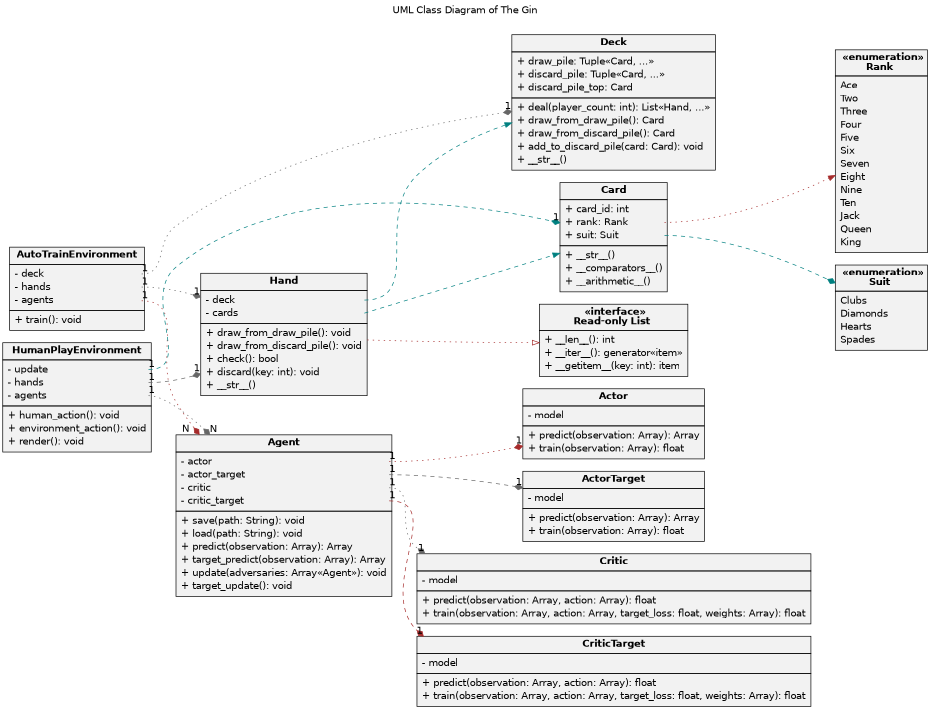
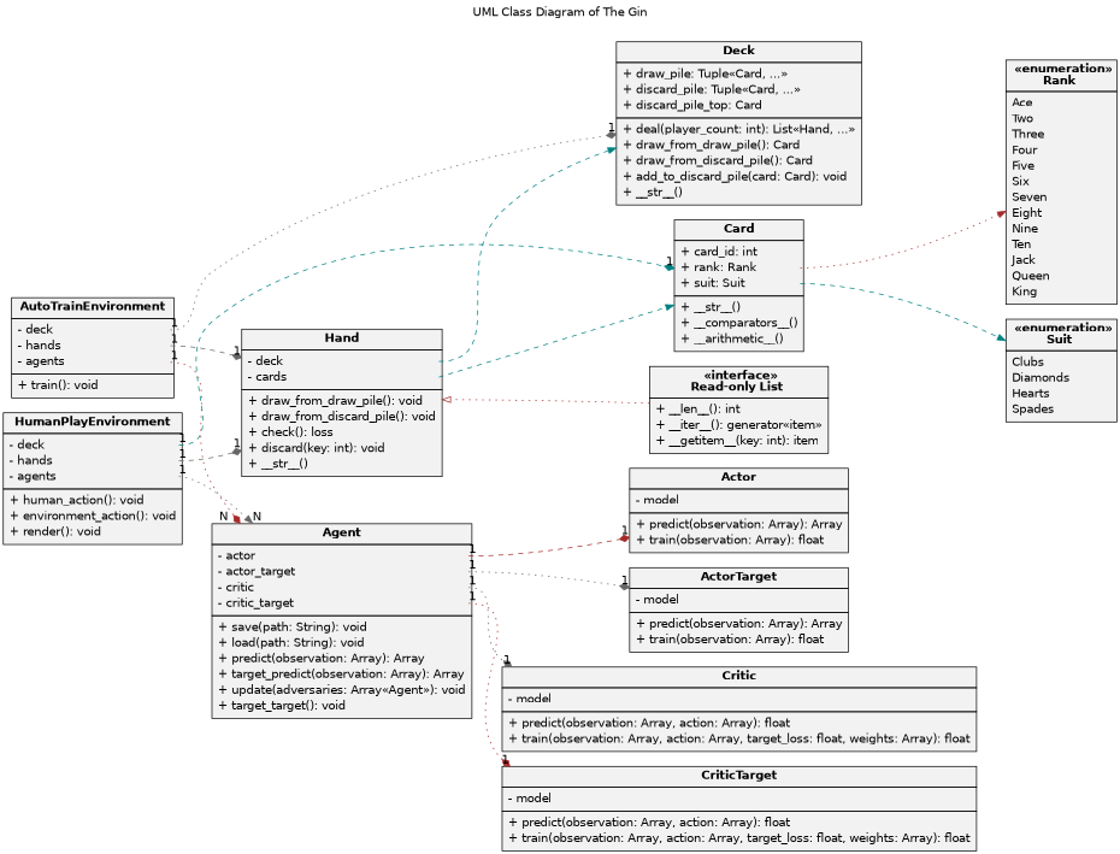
  digraph {
    fontname="DejaVu Sans"
    label="UML Class Diagram of The Gin"
    labelloc=t
    rankdir=LR
    node [fillcolor=gray95 fontname="DejaVu Sans" shape=plain style=filled]
    edge [color=gray40 fontname="DejaVu Sans" style=dotted arrowhead=diamond arrowtail=empty dir=forward headlabel=1 taillabel=1]
    n1 [label=<<table border="0" cellborder="1" cellspacing="0" cellpadding="4"> 			<tr> <td> <b>Deck</b> </td> </tr> 			<tr> <td> 				<table border="0" cellborder="0" cellspacing="0" > 					<tr> <td align="left">+ draw_pile: Tuple«Card, ...»</td> </tr> 					<tr> <td align="left">+ discard_pile: Tuple«Card, ...»</td> </tr> 					<tr> <td align="left">+ discard_pile_top: Card</td> </tr> 				</table> 			</td> </tr> 			<tr> <td> 				<table border="0" cellborder="0" cellspacing="0" > 					<tr> <td align="left" >+ deal(player_count: int): List«Hand, ...»</td> </tr> 					<tr> <td align="left" >+ draw_from_draw_pile(): Card</td> </tr> 					<tr> <td align="left" >+ draw_from_discard_pile(): Card</td> </tr> 					<tr> <td align="left" >+ add_to_discard_pile(card: Card): void</td> </tr> 					<tr> <td align="left" >+ __str__()</td> </tr> 				</table> 			</td> </tr> 		</table>>]
-   n2 [label=<<table border="0" cellborder="1" cellspacing="0" cellpadding="4"> 			<tr> <td> <b>Hand</b> </td> </tr> 			<tr> <td> 				<table border="0" cellborder="0" cellspacing="0" > 					<tr> <td align="left" port="chd">- deck</td> </tr> 					<tr> <td align="left" port="chc">- cards</td> </tr> 				</table> 			</td> </tr> 			<tr> <td> 				<table border="0" cellborder="0" cellspacing="0" > 					<tr> <td align="left" >+ draw_from_draw_pile(): void</td> </tr> 					<tr> <td align="left" >+ draw_from_discard_pile(): void</td> </tr> 					<tr> <td align="left" >+ check(): bool</td> </tr> 					<tr> <td align="left" >+ discard(key: int): void</td> </tr> 					<tr> <td align="left" >+ __str__()</td> </tr> 				</table> 			</td> </tr> 		</table>>]
+   n2 [label=<<table border="0" cellborder="1" cellspacing="0" cellpadding="4"> 			<tr> <td> <b>Hand</b> </td> </tr> 			<tr> <td> 				<table border="0" cellborder="0" cellspacing="0" > 					<tr> <td align="left" port="chd">- deck</td> </tr> 					<tr> <td align="left" port="chc">- cards</td> </tr> 				</table> 			</td> </tr> 			<tr> <td> 				<table border="0" cellborder="0" cellspacing="0" > 					<tr> <td align="left" >+ draw_from_draw_pile(): void</td> </tr> 					<tr> <td align="left" >+ draw_from_discard_pile(): void</td> </tr> 					<tr> <td align="left" >+ check(): loss</td> </tr> 					<tr> <td align="left" >+ discard(key: int): void</td> </tr> 					<tr> <td align="left" >+ __str__()</td> </tr> 				</table> 			</td> </tr> 		</table>>]
    n3 [label=<<table border="0" cellborder="1" cellspacing="0" cellpadding="4"> 			<tr> <td> <b>«interface»<br/>Read-only List</b> </td> </tr> 			<tr> <td> 				<table border="0" cellborder="0" cellspacing="0" > 				    <tr> <td align="left" >+ __len__(): int</td> </tr> 					<tr> <td align="left" >+ __iter__(): generator«item»</td> </tr> 					<tr> <td align="left" >+ __getitem__(key: int): item</td> </tr> 				</table> 			</td> </tr> 		</table>>]
    n4 [label=<<table border="0" cellborder="1" cellspacing="0" cellpadding="4"> 			<tr> <td> <b>Card</b> </td> </tr> 			<tr> <td> 				<table border="0" cellborder="0" cellspacing="0" > 					<tr> <td align="left" >+ card_id: int</td> </tr> 					<tr> <td align="left" port="ccer">+ rank: Rank</td> </tr> 					<tr> <td align="left" port="cces">+ suit: Suit</td> </tr> 				</table> 			</td> </tr> 			<tr> <td> 				<table border="0" cellborder="0" cellspacing="0" > 				    <tr> <td align="left" >+ __str__()</td> </tr> 					<tr> <td align="left" >+ __comparators__()</td> </tr> 					<tr> <td align="left" >+ __arithmetic__()</td> </tr> 				</table> 			</td> </tr> 		</table>>]
    n5 [label=<<table border="0" cellborder="1" cellspacing="0" cellpadding="4"> 			<tr> <td> <b>«enumeration»<br/>Suit</b> </td> </tr> 			<tr> <td> 				<table border="0" cellborder="0" cellspacing="0" > 					<tr> <td align="left" >Clubs</td> </tr> 					<tr> <td align="left" >Diamonds</td> </tr> 					<tr> <td align="left" >Hearts</td> </tr> 					<tr> <td align="left" >Spades</td> </tr> 				</table> 			</td> </tr> 		</table>>]
    n6 [label=<<table border="0" cellborder="1" cellspacing="0" cellpadding="4"> 			<tr> <td> <b>«enumeration»<br/>Rank</b> </td> </tr> 			<tr> <td> 				<table border="0" cellborder="0" cellspacing="0" > 					<tr> <td align="left" >Ace</td> </tr> 					<tr> <td align="left" >Two</td> </tr> 					<tr> <td align="left" >Three</td> </tr> 					<tr> <td align="left" >Four</td> </tr> 					<tr> <td align="left" >Five</td> </tr> 					<tr> <td align="left" >Six</td> </tr> 					<tr> <td align="left" >Seven</td> </tr> 					<tr> <td align="left" >Eight</td> </tr> 					<tr> <td align="left" >Nine</td> </tr> 					<tr> <td align="left" >Ten</td> </tr> 					<tr> <td align="left" >Jack</td> </tr> 					<tr> <td align="left" >Queen</td> </tr> 					<tr> <td align="left" >King</td> </tr> 				</table> 			</td> </tr> 		</table>>]
-   n7 [label=<<table border="0" cellborder="1" cellspacing="0" cellpadding="4"> 			<tr> <td> <b>Agent</b> </td> </tr> 			<tr> <td> 				<table border="0" cellborder="0" cellspacing="0" > 				    <tr> <td align="left" port="caa">- actor</td> </tr> 					<tr> <td align="left" port="caat">- actor_target</td> </tr> 				    <tr> <td align="left" port="cac">- critic</td> </tr> 					<tr> <td align="left" port="cact">- critic_target</td> </tr> 				</table> 			</td> </tr> 			<tr> <td> 				<table border="0" cellborder="0" cellspacing="0" > 				    <tr> <td align="left" >+ save(path: String): void</td> </tr> 					<tr> <td align="left" >+ load(path: String): void</td> </tr> 				    <tr> <td align="left" >+ predict(observation: Array): Array</td> </tr> 					<tr> <td align="left" >+ target_predict(observation: Array): Array</td> </tr> 				    <tr> <td align="left" >+ update(adversaries: Array«Agent»): void</td> </tr> 					<tr> <td align="left" >+ target_update(): void</td> </tr> 				</table> 			</td> </tr> 		</table>>]
+   n7 [label=<<table border="0" cellborder="1" cellspacing="0" cellpadding="4"> 			<tr> <td> <b>Agent</b> </td> </tr> 			<tr> <td> 				<table border="0" cellborder="0" cellspacing="0" > 				    <tr> <td align="left" port="caa">- actor</td> </tr> 					<tr> <td align="left" port="caat">- actor_target</td> </tr> 				    <tr> <td align="left" port="cac">- critic</td> </tr> 					<tr> <td align="left" port="cact">- critic_target</td> </tr> 				</table> 			</td> </tr> 			<tr> <td> 				<table border="0" cellborder="0" cellspacing="0" > 				    <tr> <td align="left" >+ save(path: String): void</td> </tr> 					<tr> <td align="left" >+ load(path: String): void</td> </tr> 				    <tr> <td align="left" >+ predict(observation: Array): Array</td> </tr> 					<tr> <td align="left" >+ target_predict(observation: Array): Array</td> </tr> 				    <tr> <td align="left" >+ update(adversaries: Array«Agent»): void</td> </tr> 					<tr> <td align="left" >+ target_target(): void</td> </tr> 				</table> 			</td> </tr> 		</table>>]
    n8 [label=<<table border="0" cellborder="1" cellspacing="0" cellpadding="4"> 			<tr> <td> <b>Actor</b> </td> </tr> 			<tr> <td> 				<table border="0" cellborder="0" cellspacing="0" > 				    <tr> <td align="left" >- model</td> </tr> 				</table> 			</td> </tr> 			<tr> <td> 				<table border="0" cellborder="0" cellspacing="0" > 				    <tr> <td align="left" >+ predict(observation: Array): Array</td> </tr> 					<tr> <td align="left" >+ train(observation: Array): float</td> </tr> 				</table> 			</td> </tr> 		</table>>]
    n9 [label=<<table border="0" cellborder="1" cellspacing="0" cellpadding="4"> 			<tr> <td> <b>ActorTarget</b> </td> </tr> 			<tr> <td> 				<table border="0" cellborder="0" cellspacing="0" > 				    <tr> <td align="left" >- model</td> </tr> 				</table> 			</td> </tr> 			<tr> <td> 				<table border="0" cellborder="0" cellspacing="0" > 				    <tr> <td align="left" >+ predict(observation: Array): Array</td> </tr> 					<tr> <td align="left" >+ train(observation: Array): float</td> </tr> 				</table> 			</td> </tr> 		</table>>]
    n10 [label=<<table border="0" cellborder="1" cellspacing="0" cellpadding="4"> 			<tr> <td> <b>Critic</b> </td> </tr> 			<tr> <td> 				<table border="0" cellborder="0" cellspacing="0" > 				    <tr> <td align="left" >- model</td> </tr> 				</table> 			</td> </tr> 			<tr> <td> 				<table border="0" cellborder="0" cellspacing="0" > 				    <tr> <td align="left" >+ predict(observation: Array, action: Array): float</td> </tr> 					<tr> <td align="left" >+ train(observation: Array, action: Array, target_loss: float, weights: Array): float</td> </tr> 				</table> 			</td> </tr> 		</table>>]
    n11 [label=<<table border="0" cellborder="1" cellspacing="0" cellpadding="4"> 			<tr> <td> <b>CriticTarget</b> </td> </tr> 			<tr> <td> 				<table border="0" cellborder="0" cellspacing="0" > 				    <tr> <td align="left" >- model</td> </tr> 				</table> 			</td> </tr> 			<tr> <td> 				<table border="0" cellborder="0" cellspacing="0" > 				    <tr> <td align="left" >+ predict(observation: Array, action: Array): float</td> </tr> 					<tr> <td align="left" >+ train(observation: Array, action: Array, target_loss: float, weights: Array): float</td> </tr> 				</table> 			</td> </tr> 		</table>>]
    n12 [label=<<table border="0" cellborder="1" cellspacing="0" cellpadding="4"> 			<tr> <td> <b>AutoTrainEnvironment</b> </td> </tr> 			<tr> <td> 				<table border="0" cellborder="0" cellspacing="0" > 				    <tr> <td align="left" port="cted">- deck</td> </tr> 				    <tr> <td align="left" port="cteh">- hands</td> </tr> 				    <tr> <td align="left" port="ctea">- agents</td> </tr> 				</table> 			</td> </tr> 			<tr> <td> 				<table border="0" cellborder="0" cellspacing="0" > 					<tr> <td align="left" >+ train(): void</td> </tr> 				</table> 			</td> </tr> 		</table>>]
-   n13 [label=<<table border="0" cellborder="1" cellspacing="0" cellpadding="4"> 			<tr> <td> <b>HumanPlayEnvironment</b> </td> </tr> 			<tr> <td> 				<table border="0" cellborder="0" cellspacing="0" > 				    <tr> <td align="left" port="ched">- update</td> </tr> 				    <tr> <td align="left" port="cheh">- hands</td> </tr> 				    <tr> <td align="left" port="chea">- agents</td> </tr> 				</table> 			</td> </tr> 			<tr> <td> 				<table border="0" cellborder="0" cellspacing="0" > 					<tr> <td align="left" >+ human_action(): void</td> </tr> 					<tr> <td align="left" >+ environment_action(): void</td> </tr> 					<tr> <td align="left" >+ render(): void</td> </tr> 				</table> 			</td> </tr> 		</table>>]
+   n13 [label=<<table border="0" cellborder="1" cellspacing="0" cellpadding="4"> 			<tr> <td> <b>HumanPlayEnvironment</b> </td> </tr> 			<tr> <td> 				<table border="0" cellborder="0" cellspacing="0" > 				    <tr> <td align="left" port="ched">- deck</td> </tr> 				    <tr> <td align="left" port="cheh">- hands</td> </tr> 				    <tr> <td align="left" port="chea">- agents</td> </tr> 				</table> 			</td> </tr> 			<tr> <td> 				<table border="0" cellborder="0" cellspacing="0" > 					<tr> <td align="left" >+ human_action(): void</td> </tr> 					<tr> <td align="left" >+ environment_action(): void</td> </tr> 					<tr> <td align="left" >+ render(): void</td> </tr> 				</table> 			</td> </tr> 		</table>>]
    n2 -> n1 [color=teal style=dashed tailport=chd arrowhead="" arrowtail="" dir="" headlabel="" taillabel=""]
-   n2 -> n3 [arrowhead=empty color=brown headlabel="" taillabel=""]
+   n3 -> n2 [arrowhead=empty color=brown headlabel="" taillabel=""]
    n2 -> n4 [color=teal style=dashed tailport=chc arrowhead="" arrowtail="" dir="" headlabel="" taillabel=""]
-   n4 -> n5 [color=teal style=dashed tailport=cces arrowtail="" dir="" headlabel="" taillabel=""]
+   n4 -> n5 [color=teal style=dashed tailport=cces arrowhead="" arrowtail="" dir="" headlabel="" taillabel=""]
    n4 -> n6 [color=brown tailport=ccer arrowhead="" arrowtail="" dir="" headlabel="" taillabel=""]
-   n7 -> n8 [color=brown tailport=caa]
-   n7 -> n9 [style=dashed tailport=caat]
+   n7 -> n8 [color=brown style=dashed tailport=caa]
+   n7 -> n9 [tailport=caat]
    n7 -> n10 [tailport=cac]
-   n7 -> n11 [color=brown style=dashed tailport=cact]
+   n7 -> n11 [color=brown tailport=cact]
    n12 -> n1 [tailport=cted]
-   n12 -> n2 [tailport=cteh]
+   n12 -> n2 [style=dashed tailport=cteh]
    n12 -> n7 [color=brown headlabel="N   " tailport=ctea]
    n13 -> n2 [style=dashed tailport=cheh]
    n13 -> n4 [color=teal style=dashed tailport=ched]
-   n13 -> n7 [headlabel="N   " tailport=chea]
+   n13 -> n7 [arrowhead=normal headlabel="N   " tailport=chea]
  }
